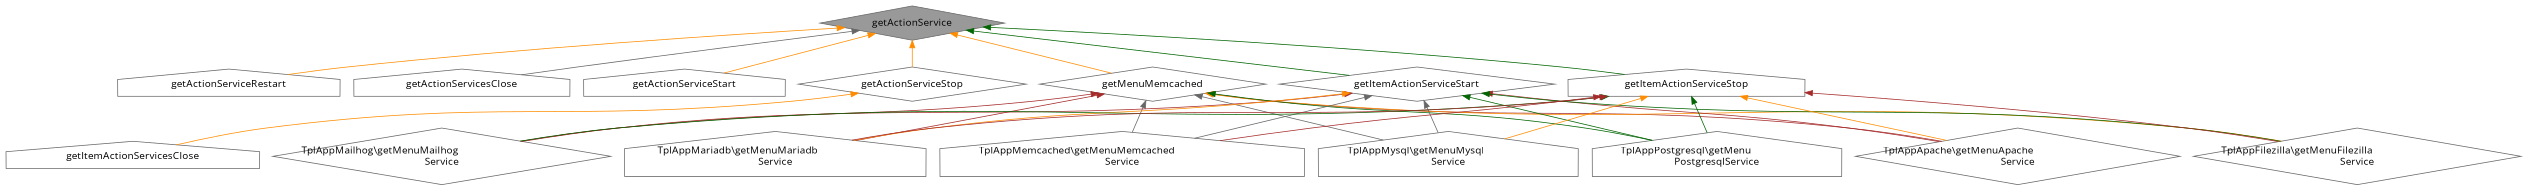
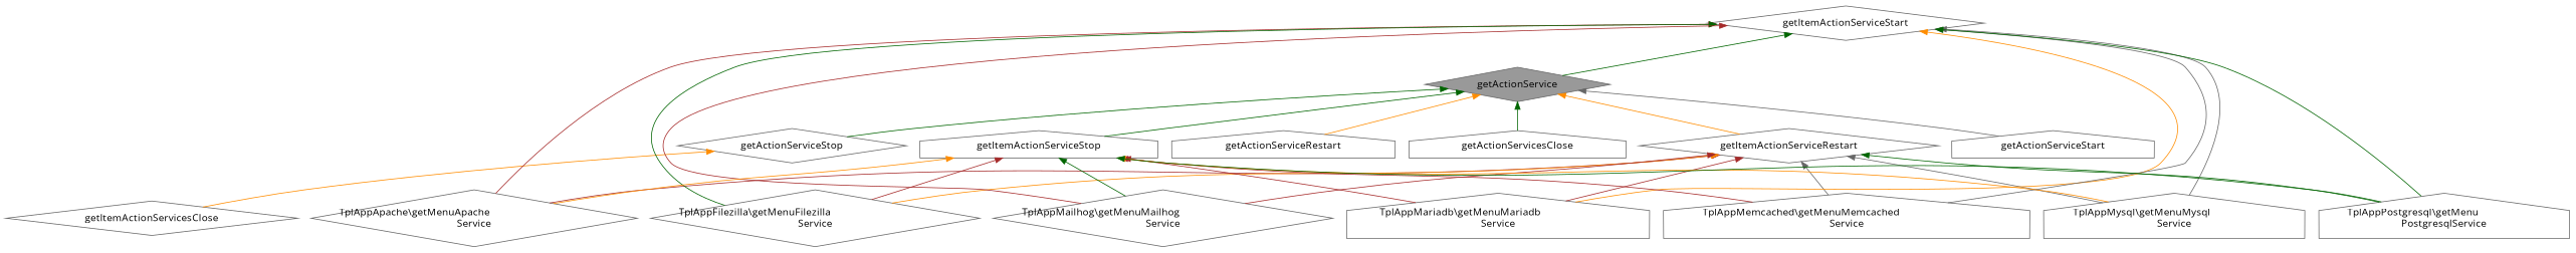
  digraph {
    fontname="Open Sans"
    rankdir=TB
    node [color=grey40 fillcolor=white fontname="Open Sans" fontsize=14 shape=diamond style=filled]
    edge [color=darkorange dir=back fontname="Open Sans" fontsize=14 labelfontname=Helvetica labelfontsize=14 style=solid]
    n1 [color=gray40 fillcolor=grey60 fontcolor=black height=0.2 label=getActionService width=0.4]
    n2 [height=0.2 label=getActionServiceRestart shape=house width=0.4]
    n3 [height=0.2 label=getActionServicesClose shape=house width=0.4]
    n4 [height=0.2 label=getActionServiceStart shape=house width=0.4]
    n5 [height=0.2 label=getActionServiceStop width=0.4]
-   n6 [height=0.2 label=getMenuMemcached width=0.4]
+   n6 [height=0.2 label=getItemActionServiceRestart width=0.4]
    n7 [height=0.2 label=getItemActionServiceStart width=0.4]
    n8 [height=0.2 label=getItemActionServiceStop shape=house width=0.4]
-   n9 [height=0.2 label=getItemActionServicesClose shape=house width=0.4]
+   n9 [height=0.2 label=getItemActionServicesClose width=0.4]
    n10 [height=0.2 label="TplAppApache\\getMenuApache\lService" width=0.4]
    n11 [height=0.2 label="TplAppFilezilla\\getMenuFilezilla\lService" width=0.4]
    n12 [height=0.2 label="TplAppMailhog\\getMenuMailhog\lService" width=0.4]
    n13 [height=0.2 label="TplAppMariadb\\getMenuMariadb\lService" shape=house width=0.4]
    n14 [height=0.2 label="TplAppMemcached\\getMenuMemcached\lService" shape=house width=0.4]
    n15 [height=0.2 label="TplAppMysql\\getMenuMysql\lService" shape=house width=0.4]
    n16 [height=0.2 label="TplAppPostgresql\\getMenu\lPostgresqlService" shape=house width=0.4]
    n1 -> n2
-   n1 -> n3 [color=gray40]
-   n1 -> n4
-   n1 -> n5
+   n1 -> n3 [color=darkgreen]
+   n1 -> n4 [color=gray40]
+   n1 -> n5 [color=darkgreen]
    n1 -> n6
-   n1 -> n7 [color=darkgreen]
+   n7 -> n1 [color=darkgreen]
    n1 -> n8 [color=darkgreen]
    n5 -> n9
    n6 -> n10 [color=brown]
    n6 -> n11
    n6 -> n12 [color=brown]
    n6 -> n13 [color=brown]
    n6 -> n14 [color=gray40]
    n6 -> n15 [color=gray40]
    n6 -> n16 [color=darkgreen]
    n7 -> n10 [color=brown]
    n7 -> n11 [color=darkgreen]
    n7 -> n12 [color=brown]
    n7 -> n13
    n7 -> n14 [color=gray40]
    n7 -> n15 [color=gray40]
    n7 -> n16 [color=darkgreen]
    n8 -> n10
    n8 -> n11 [color=brown]
    n8 -> n12 [color=darkgreen]
    n8 -> n13 [color=brown]
    n8 -> n14 [color=brown]
    n8 -> n15
    n8 -> n16 [color=darkgreen]
  }
